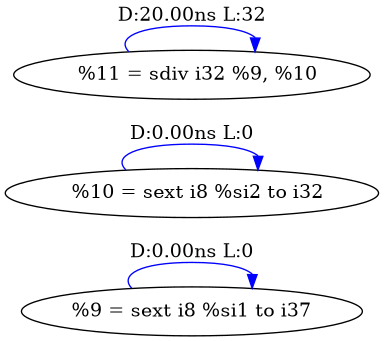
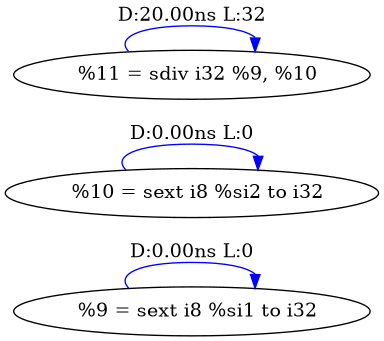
  digraph {
    rankdir=LR
    edge [color=blue]
-   n1 [label="%9 = sext i8 %si1 to i37"]
+   n1 [label="  %9 = sext i8 %si1 to i32"]
    n2 [label="  %10 = sext i8 %si2 to i32"]
    n3 [label="  %11 = sdiv i32 %9, %10"]
    n1 -> n1 [label="D:0.00ns L:0"]
    n2 -> n2 [label="D:0.00ns L:0"]
    n3 -> n3 [label="D:20.00ns L:32"]
  }
